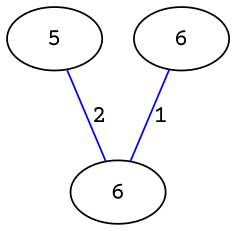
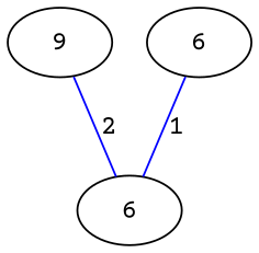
  graph {
    fontname="Courier Prime"
    node [fontname="Courier Prime"]
    edge [color=blue fontname="Courier Prime"]
-   n1 [label=5]
+   n1 [label=9]
    n2 [label=6]
    n3 [label=6]
    n1 -- n2 [label=2]
    n3 -- n2 [label=1]
  }
